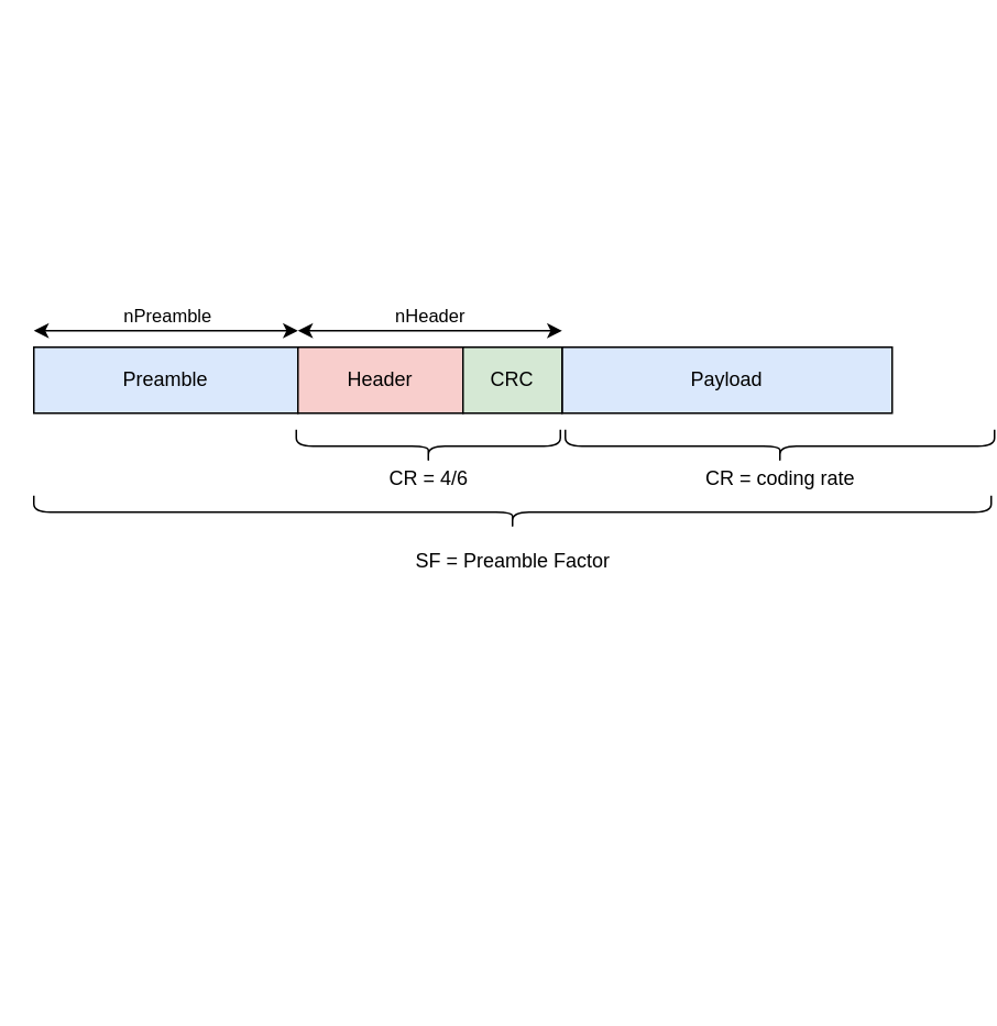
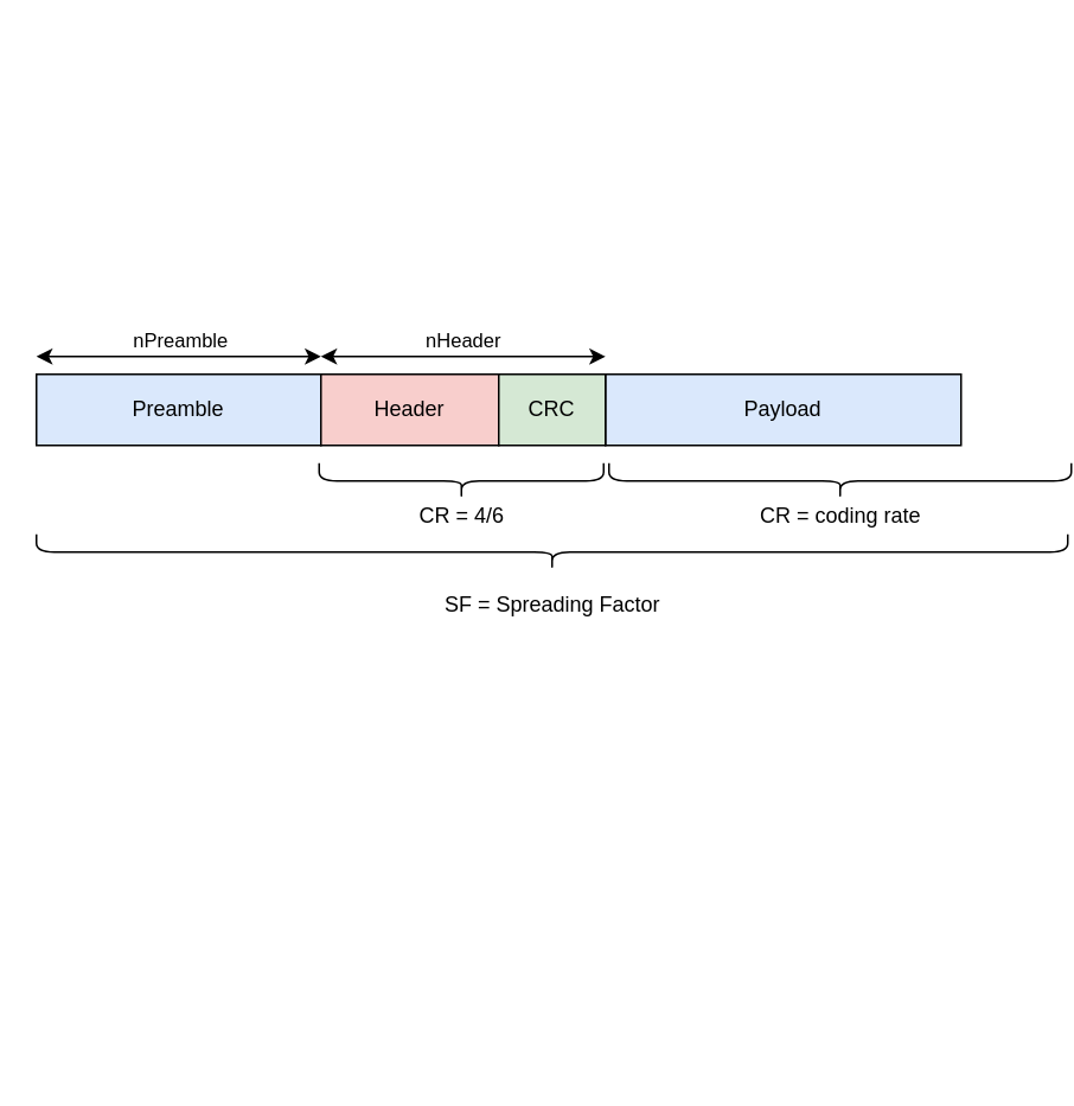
  <mxCell id="0" />
  <mxCell id="1" parent="0" />
  <mxCell id="2" value="Preamble" style="rounded=0;whiteSpace=wrap;html=1;fillColor=#dae8fc;" parent="1" vertex="1"><mxGeometry x="20" y="210" width="160" height="40" as="geometry" /></mxCell>
  <mxCell id="3" value="Payload" style="rounded=0;whiteSpace=wrap;html=1;fillColor=#dae8fc;" parent="1" vertex="1"><mxGeometry x="340" y="210" width="200" height="40" as="geometry" /></mxCell>
  <mxCell id="4" value="Header" style="rounded=0;whiteSpace=wrap;html=1;fillColor=#f8cecc;" parent="1" vertex="1"><mxGeometry x="180" y="210" width="100" height="40" as="geometry" /></mxCell>
  <mxCell id="5" value="CRC" style="rounded=0;whiteSpace=wrap;html=1;fillColor=#d5e8d4;" parent="1" vertex="1"><mxGeometry x="280" y="210" width="60" height="40" as="geometry" /></mxCell>
  <mxCell id="6" value="" style="shape=curlyBracket;whiteSpace=wrap;html=1;rounded=1;flipH=1;rotation=90;" vertex="1" parent="1"><mxGeometry x="249" y="190" width="20" height="160" as="geometry" /></mxCell>
  <mxCell id="7" value="" style="shape=curlyBracket;whiteSpace=wrap;html=1;rounded=1;flipH=1;rotation=90;" vertex="1" parent="1"><mxGeometry x="462" y="140" width="20" height="260" as="geometry" /></mxCell>
  <mxCell id="8" value="" style="shape=curlyBracket;whiteSpace=wrap;html=1;rounded=1;flipH=1;rotation=90;" vertex="1" parent="1"><mxGeometry x="300" y="20" width="20" height="580" as="geometry" /></mxCell>
  <mxCell id="9" value="CR = 4/6" style="text;html=1;align=center;verticalAlign=middle;resizable=0;points=[];autosize=1;strokeColor=none;" vertex="1" parent="1"><mxGeometry x="229" y="280" width="60" height="20" as="geometry" /></mxCell>
  <mxCell id="10" value="CR = coding rate" style="text;html=1;align=center;verticalAlign=middle;resizable=0;points=[];autosize=1;strokeColor=none;" vertex="1" parent="1"><mxGeometry x="417" y="280" width="110" height="20" as="geometry" /></mxCell>
- <mxCell id="11" value="SF = Preamble Factor" style="text;html=1;align=center;verticalAlign=middle;resizable=0;points=[];autosize=1;strokeColor=none;" vertex="1" parent="1"><mxGeometry x="240" y="330" width="140" height="20" as="geometry" /></mxCell>
+ <mxCell id="11" value="SF = Spreading Factor" style="text;html=1;align=center;verticalAlign=middle;resizable=0;points=[];autosize=1;strokeColor=none;" vertex="1" parent="1"><mxGeometry x="240" y="330" width="140" height="20" as="geometry" /></mxCell>
  <mxCell id="12" value="" style="endArrow=classic;startArrow=classic;html=1;" edge="1" parent="1"><mxGeometry width="50" height="50" relative="1" as="geometry"><mxPoint x="20" y="200" as="sourcePoint" /><mxPoint x="180" y="200" as="targetPoint" /></mxGeometry></mxCell>
  <mxCell id="13" value="nPreamble" style="edgeLabel;html=1;align=center;verticalAlign=middle;resizable=0;points=[];" vertex="1" connectable="0" parent="12"><mxGeometry x="0.329" y="-1" relative="1" as="geometry"><mxPoint x="-26" y="-11" as="offset" /></mxGeometry></mxCell>
  <mxCell id="14" value="" style="endArrow=classic;startArrow=classic;html=1;" edge="1" parent="1"><mxGeometry width="50" height="50" relative="1" as="geometry"><mxPoint x="180" y="200" as="sourcePoint" /><mxPoint x="340" y="200" as="targetPoint" /></mxGeometry></mxCell>
  <mxCell id="15" value="nHeader" style="edgeLabel;html=1;align=center;verticalAlign=middle;resizable=0;points=[];" vertex="1" connectable="0" parent="14"><mxGeometry x="0.317" y="-1" relative="1" as="geometry"><mxPoint x="-26" y="-11" as="offset" /></mxGeometry></mxCell>
